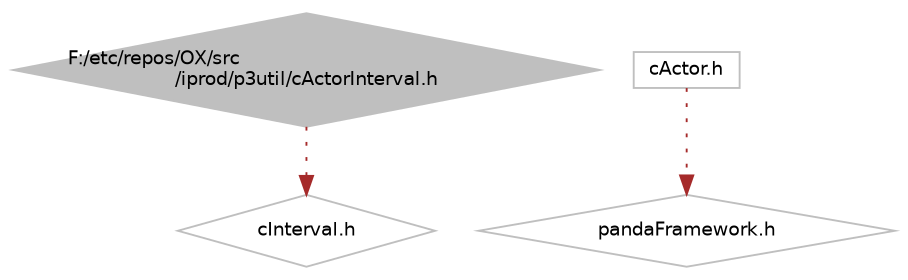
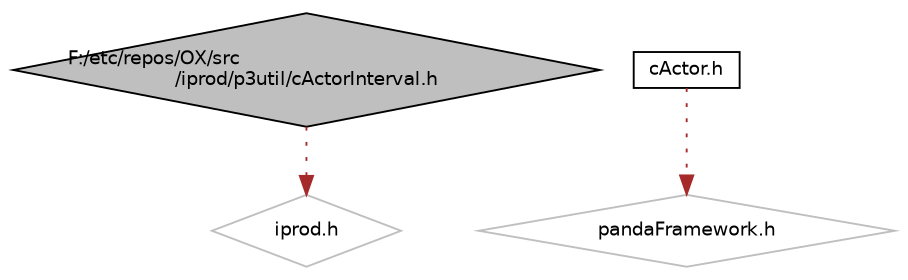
  digraph {
    node [color=black fillcolor=white fontname=Helvetica fontsize=10 shape=diamond style=filled]
    edge [arrowhead=normal color=brown fontname=Helvetica fontsize=10 labelfontname=Helvetica labelfontsize=10 style=dotted]
-   n1 [color=grey75 fillcolor=grey75 fontcolor=black height=0.2 label="F:/etc/repos/OX/src\l/iprod/p3util/cActorInterval.h" width=0.4]
-   n2 [color=grey75 height=0.2 label="cInterval.h" width=0.4]
-   n3 [color=grey75 height=0.2 label="cActor.h" shape=box width=0.4]
+   n1 [fillcolor=grey75 fontcolor=black height=0.2 label="F:/etc/repos/OX/src\l/iprod/p3util/cActorInterval.h" width=0.4]
+   n2 [color=grey75 height=0.2 label="iprod.h" width=0.4]
+   n3 [height=0.2 label="cActor.h" shape=box width=0.4]
    n4 [color=grey75 height=0.2 label="pandaFramework.h" width=0.4]
    n1 -> n2
    n3 -> n4
  }
